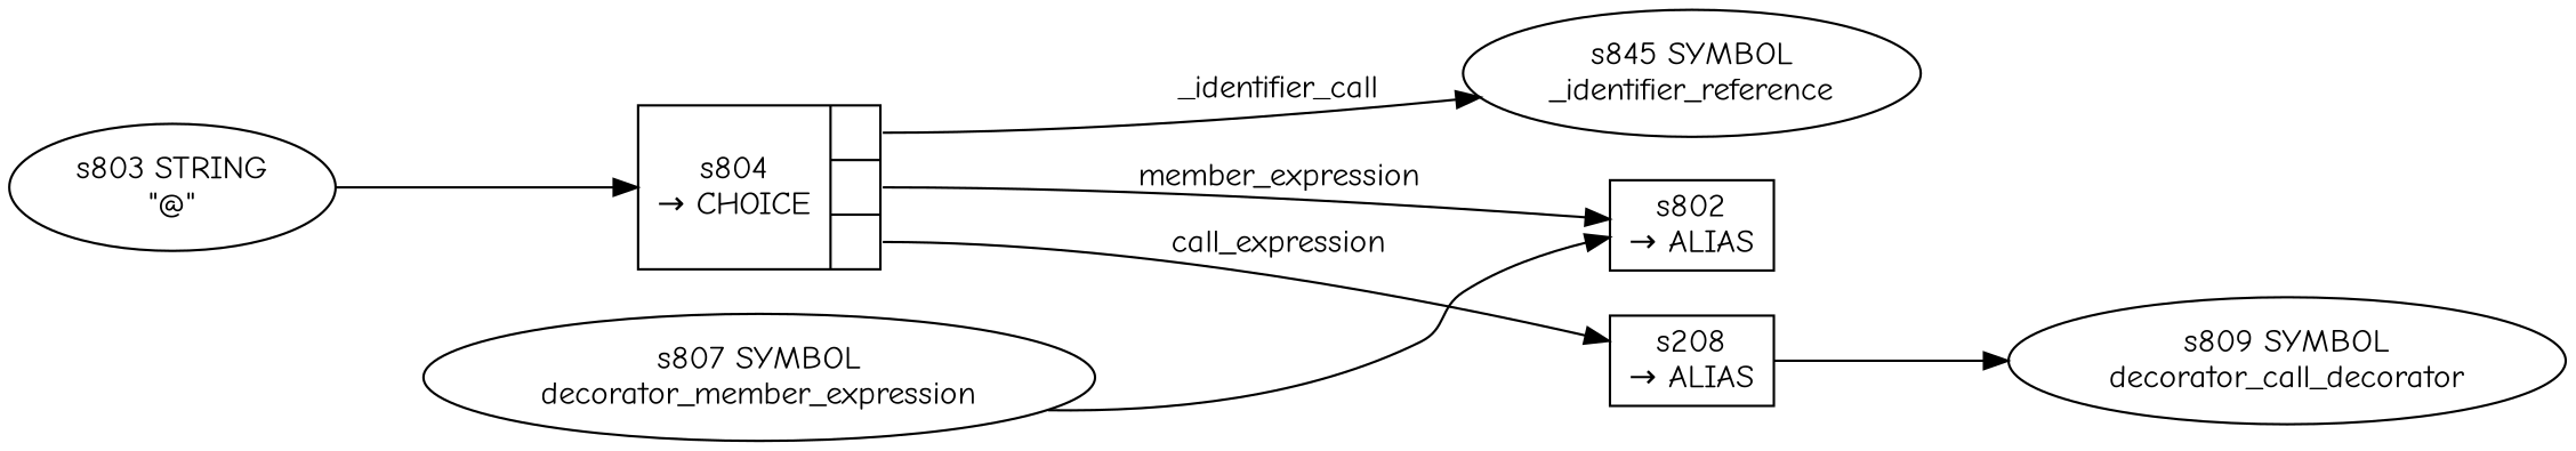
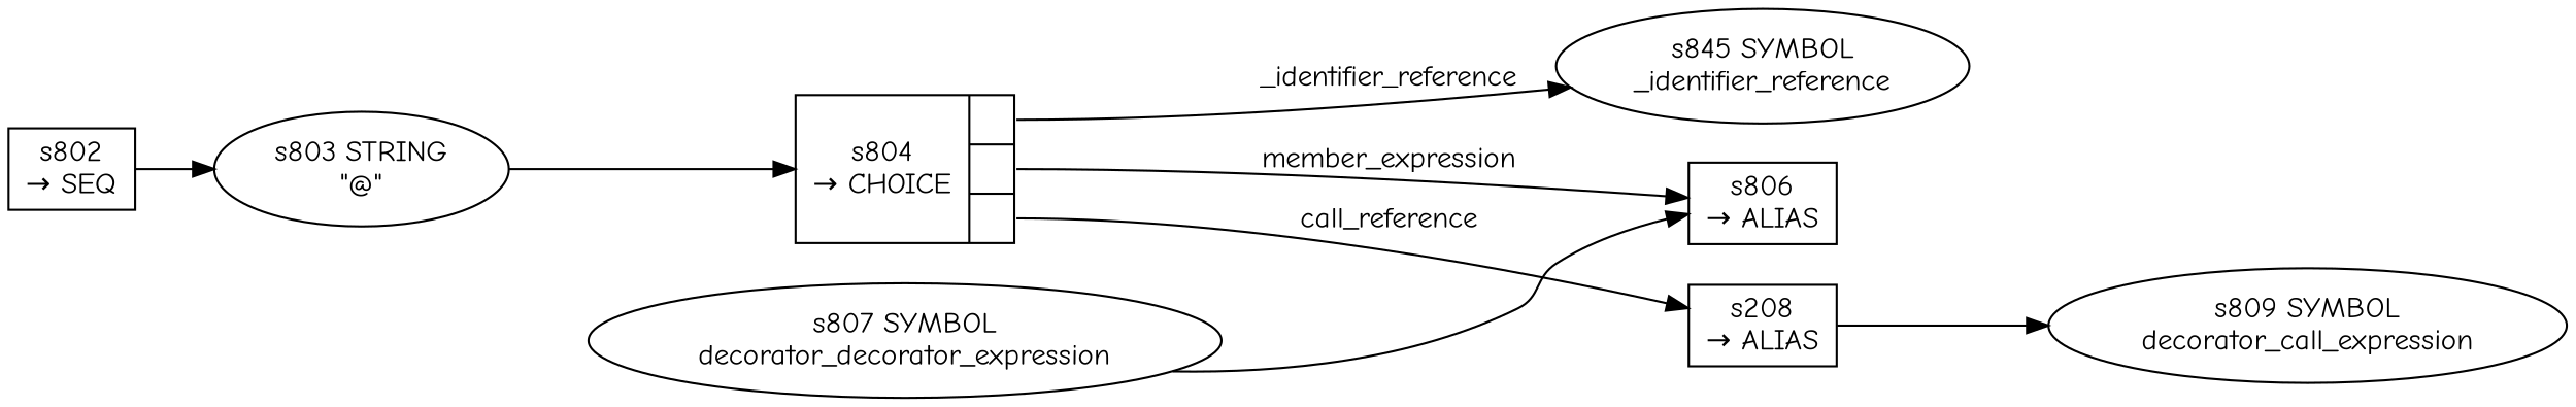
  digraph {
    fontname="Comic Neue"
    rankdir=LR
    node [fontname="Comic Neue"]
    edge [fontname="Comic Neue"]
+   n1 [fixedsize=false label="s802\n&rarr; SEQ" peripheries=1 shape=record]
    n2 [label="s803 STRING\n\"@\""]
    n3 [fixedsize=false label="{s804\n&rarr; CHOICE|{<p0>|<p1>|<p2>}}" peripheries=1 shape=record]
    n4 [label="s845 SYMBOL\n_identifier_reference"]
-   n5 [fixedsize=false label="s802\n&rarr; ALIAS" peripheries=1 shape=record]
+   n5 [fixedsize=false label="s806\n&rarr; ALIAS" peripheries=1 shape=record]
    n6 [fixedsize=false label="s208\n&rarr; ALIAS" peripheries=1 shape=record]
-   n7 [label="s809 SYMBOL\ndecorator_call_decorator"]
-   n8 [label="s807 SYMBOL\ndecorator_member_expression"]
+   n7 [label="s809 SYMBOL\ndecorator_call_expression"]
+   n8 [label="s807 SYMBOL\ndecorator_decorator_expression"]
+   n1 -> n2
    n2 -> n3
-   n3 -> n4 [label=_identifier_call tailport=p0]
+   n3 -> n4 [label=_identifier_reference tailport=p0]
    n3 -> n5 [label=member_expression tailport=p1]
-   n3 -> n6 [label=call_expression tailport=p2]
+   n3 -> n6 [label=call_reference tailport=p2]
    n6 -> n7
    n8 -> n5
  }
